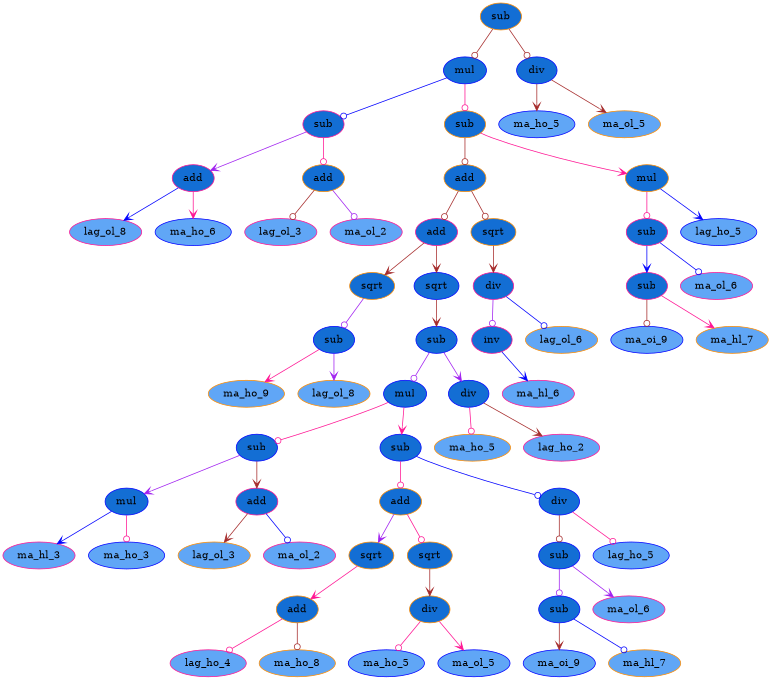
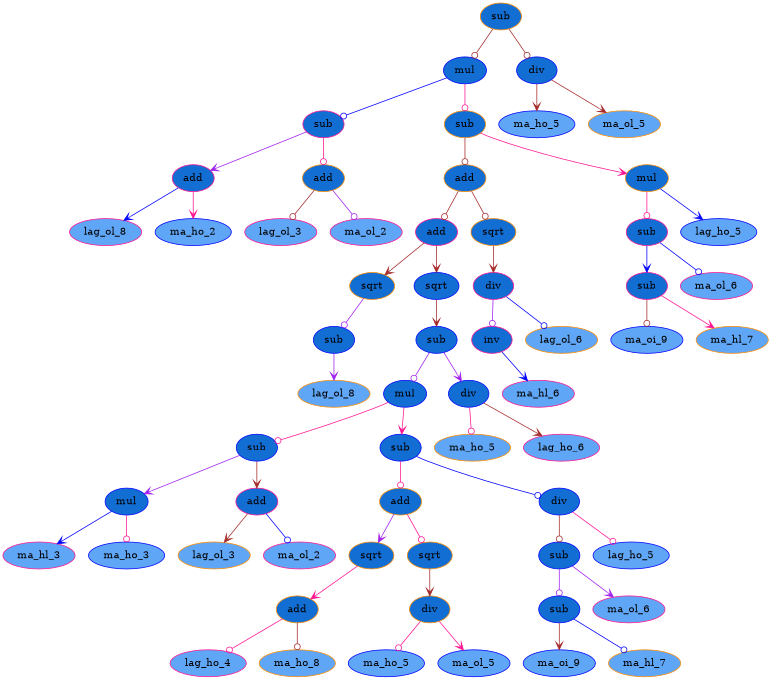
  digraph {
    node [color=blue fillcolor="#136ed4" style=filled]
    edge [arrowhead=odot color=brown]
    n1 [color=darkorange label=sub]
    n2 [label=mul]
    n3 [label=div]
    n4 [color=deeppink label=sub]
    n5 [color=darkorange label=sub]
    n6 [fillcolor="#60a6f6" label=ma_ho_5]
    n7 [color=darkorange fillcolor="#60a6f6" label=ma_ol_5]
    n8 [color=deeppink label=add]
    n9 [color=darkorange label=add]
    n10 [color=darkorange label=add]
    n11 [color=darkorange label=mul]
    n12 [color=deeppink fillcolor="#60a6f6" label=lag_ol_8]
-   n13 [fillcolor="#60a6f6" label=ma_ho_6]
+   n13 [fillcolor="#60a6f6" label=ma_ho_2]
    n14 [color=deeppink fillcolor="#60a6f6" label=lag_ol_3]
    n15 [color=deeppink fillcolor="#60a6f6" label=ma_ol_2]
    n16 [color=deeppink label=add]
    n17 [color=darkorange label=sqrt]
    n18 [color=deeppink label=sub]
    n19 [fillcolor="#60a6f6" label=lag_ho_5]
    n20 [color=darkorange label=sqrt]
    n21 [label=sqrt]
    n22 [color=deeppink label=div]
    n23 [label=sub]
    n24 [label=sub]
-   n25 [color=darkorange fillcolor="#60a6f6" label=ma_ho_9]
    n26 [color=darkorange fillcolor="#60a6f6" label=lag_ol_8]
    n27 [label=mul]
    n28 [label=div]
    n29 [label=sub]
    n30 [label=sub]
    n31 [color=darkorange fillcolor="#60a6f6" label=ma_ho_5]
-   n32 [color=deeppink fillcolor="#60a6f6" label=lag_ho_2]
+   n32 [color=deeppink fillcolor="#60a6f6" label=lag_ho_6]
    n33 [label=mul]
    n34 [color=deeppink label=add]
    n35 [color=darkorange label=add]
    n36 [label=div]
    n37 [color=deeppink fillcolor="#60a6f6" label=ma_hl_3]
    n38 [fillcolor="#60a6f6" label=ma_ho_3]
    n39 [color=darkorange fillcolor="#60a6f6" label=lag_ol_3]
    n40 [color=deeppink fillcolor="#60a6f6" label=ma_ol_2]
    n41 [color=darkorange label=sqrt]
    n42 [color=darkorange label=sqrt]
    n43 [label=sub]
    n44 [fillcolor="#60a6f6" label=lag_ho_5]
    n45 [color=darkorange label=add]
    n46 [color=darkorange label=div]
    n47 [color=deeppink fillcolor="#60a6f6" label=lag_ho_4]
    n48 [color=darkorange fillcolor="#60a6f6" label=ma_ho_8]
    n49 [fillcolor="#60a6f6" label=ma_ho_5]
    n50 [fillcolor="#60a6f6" label=ma_ol_5]
    n51 [label=sub]
    n52 [color=deeppink fillcolor="#60a6f6" label=ma_ol_6]
    n53 [fillcolor="#60a6f6" label=ma_oi_9]
    n54 [color=darkorange fillcolor="#60a6f6" label=ma_hl_7]
    n55 [color=deeppink label=inv]
    n56 [color=darkorange fillcolor="#60a6f6" label=lag_ol_6]
    n57 [color=deeppink fillcolor="#60a6f6" label=ma_hl_6]
    n58 [color=deeppink label=sub]
    n59 [color=deeppink fillcolor="#60a6f6" label=ma_ol_6]
    n60 [fillcolor="#60a6f6" label=ma_oi_9]
    n61 [color=darkorange fillcolor="#60a6f6" label=ma_hl_7]
    n1 -> n2
    n1 -> n3
    n2 -> n4 [color=blue]
    n2 -> n5 [color=deeppink]
    n3 -> n6 [arrowhead=vee]
    n3 -> n7 [arrowhead=vee]
    n4 -> n8 [arrowhead=vee color=purple]
    n4 -> n9 [color=deeppink]
    n5 -> n10
    n5 -> n11 [arrowhead=vee color=deeppink]
    n8 -> n12 [arrowhead=vee color=blue]
    n8 -> n13 [arrowhead=vee color=deeppink]
    n9 -> n14
    n9 -> n15 [color=purple]
    n10 -> n16
    n10 -> n17
    n11 -> n18 [color=deeppink]
    n11 -> n19 [arrowhead=vee color=blue]
    n16 -> n20 [arrowhead=vee]
    n16 -> n21 [arrowhead=vee]
    n17 -> n22 [arrowhead=vee]
    n18 -> n58 [arrowhead=vee color=blue]
    n18 -> n59 [color=blue]
    n20 -> n23 [color=purple]
    n21 -> n24 [arrowhead=vee]
    n22 -> n55 [color=purple]
    n22 -> n56 [color=blue]
-   n23 -> n25 [arrowhead=vee color=deeppink]
    n23 -> n26 [arrowhead=vee color=purple]
    n24 -> n27 [color=purple]
    n24 -> n28 [arrowhead=vee color=purple]
    n27 -> n29 [color=deeppink]
    n27 -> n30 [arrowhead=vee color=deeppink]
    n28 -> n31 [color=deeppink]
    n28 -> n32 [arrowhead=vee]
    n29 -> n33 [arrowhead=vee color=purple]
    n29 -> n34 [arrowhead=vee]
    n30 -> n35 [color=deeppink]
    n30 -> n36 [color=blue]
    n33 -> n37 [arrowhead=vee color=blue]
    n33 -> n38 [color=deeppink]
    n34 -> n39 [arrowhead=vee]
    n34 -> n40 [color=blue]
    n35 -> n41 [arrowhead=vee color=purple]
    n35 -> n42 [color=deeppink]
    n36 -> n43
    n36 -> n44 [color=deeppink]
    n41 -> n45 [arrowhead=vee color=deeppink]
    n42 -> n46 [arrowhead=vee]
    n43 -> n51 [color=purple]
    n43 -> n52 [arrowhead=vee color=purple]
    n45 -> n47 [color=deeppink]
    n45 -> n48
    n46 -> n49 [color=deeppink]
    n46 -> n50 [arrowhead=vee color=deeppink]
    n51 -> n53 [arrowhead=vee]
    n51 -> n54 [color=blue]
    n55 -> n57 [arrowhead=vee color=blue]
    n58 -> n60
    n58 -> n61 [arrowhead=vee color=deeppink]
  }
